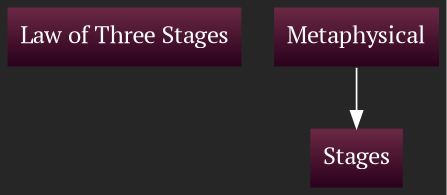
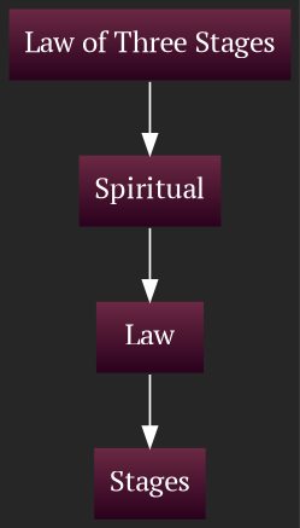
  digraph {
    bgcolor="#262626"
    color=lightgrey
    fillcolor="darkgray:gold"
    fontname="PT Serif"
    gradientangle=0
    rankdir=TB
    style=filled
    node [color="#262626" fillcolor="#6C2944:#29001C" fontcolor=white fontname="PT Serif" gradientangle=270.05 shape=box style=filled]
    edge [color=white fontname="PT Serif" penwidth=1]
    "Law of Three Stages"
-   Metaphysical
+   Spiritual
+   Metaphysical [label=Law]
    n4 [label=Stages]
+   "Law of Three Stages" -> Spiritual
+   Spiritual -> Metaphysical
    Metaphysical -> n4
  }
